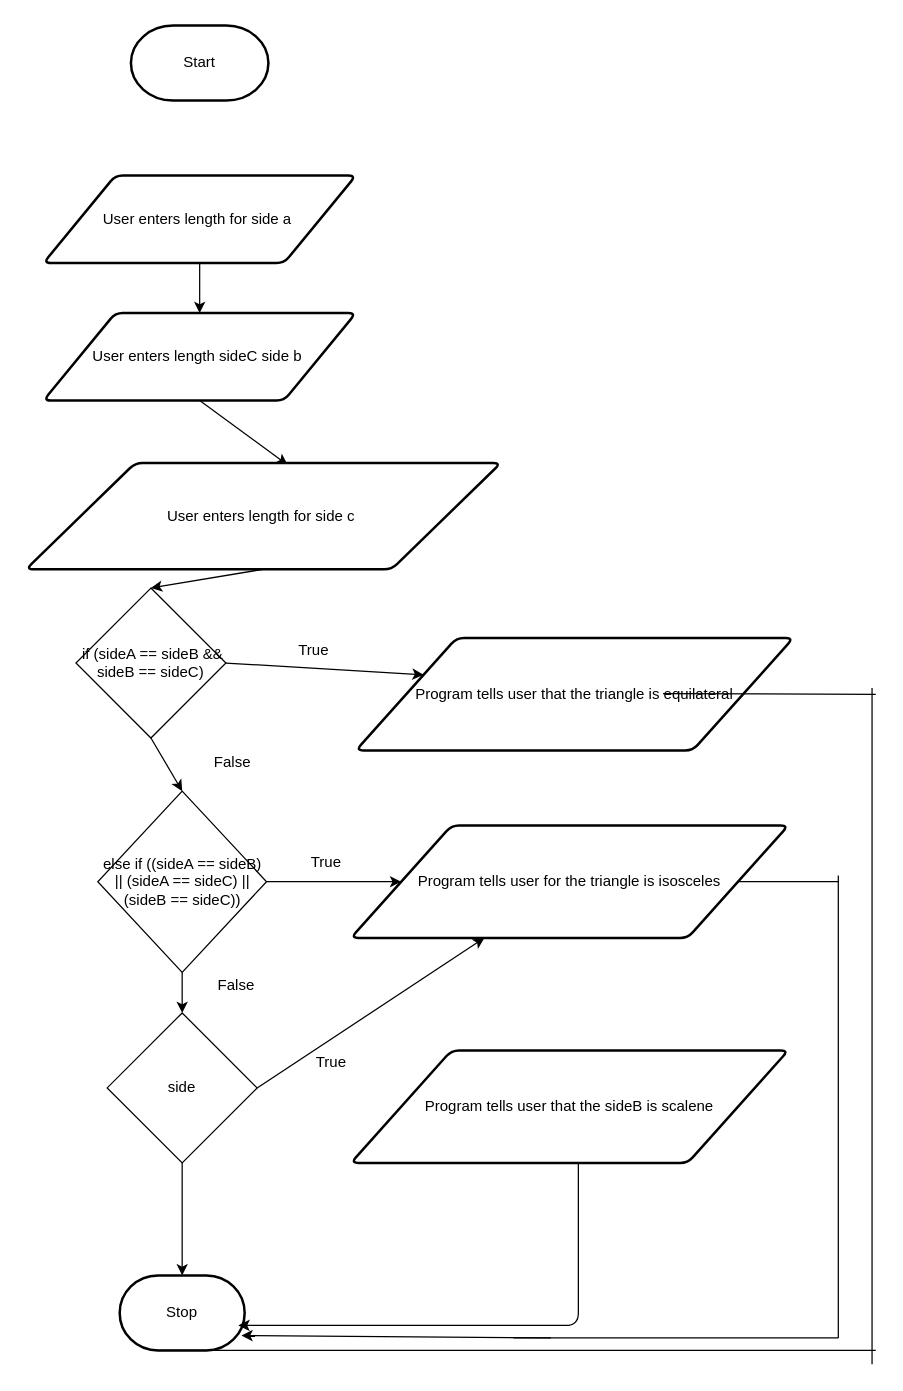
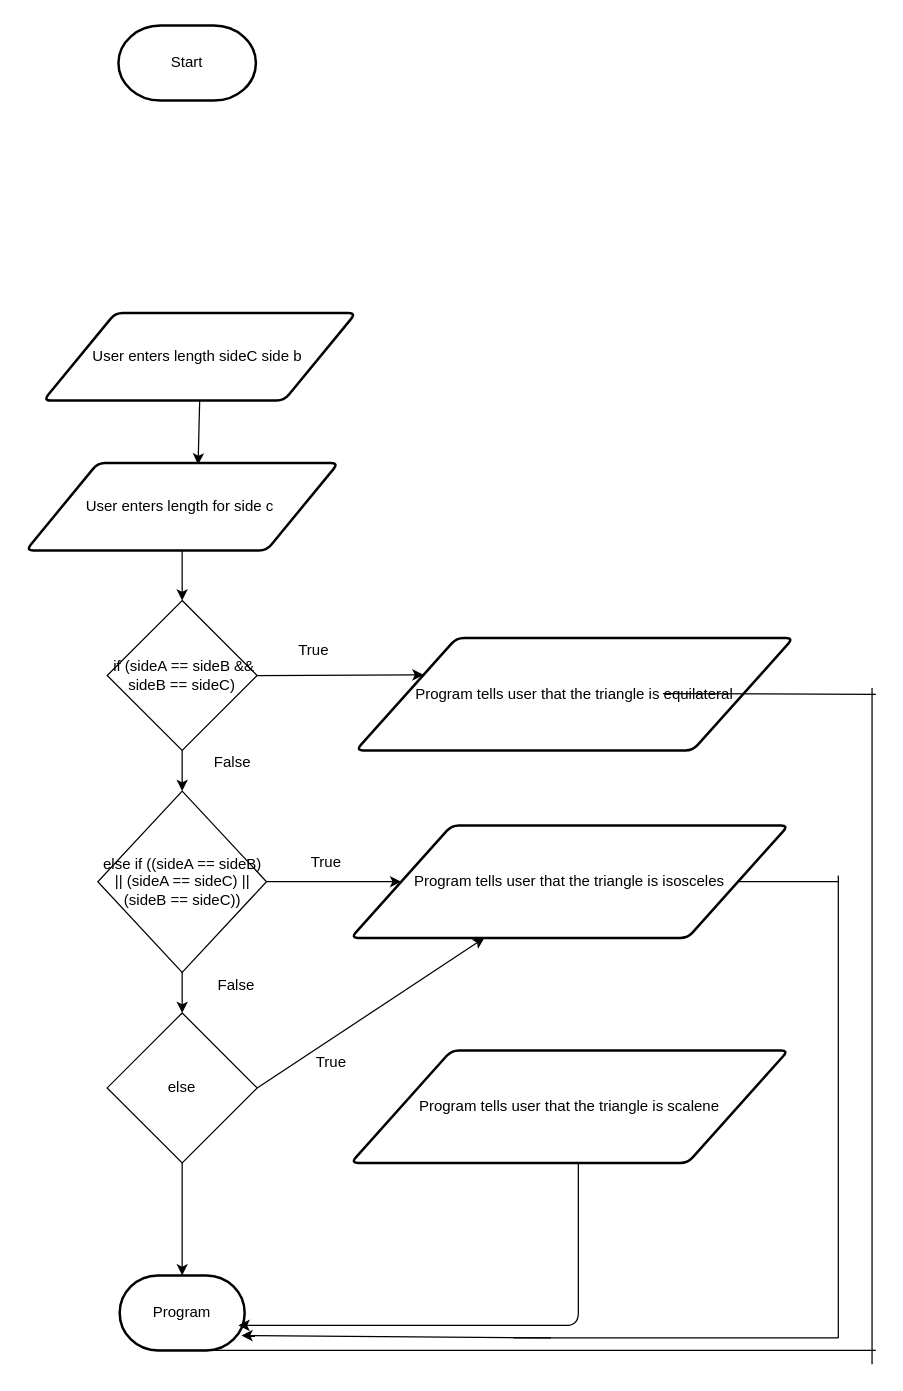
  <mxCell id="0" />
  <mxCell id="1" parent="0" />
- <mxCell id="2" value="Start" style="strokeWidth=2;html=1;shape=mxgraph.flowchart.terminator;whiteSpace=wrap;" parent="1" vertex="1"><mxGeometry x="104" y="20" width="110" height="60" as="geometry" /></mxCell>
- <mxCell id="3" value="" style="edgeStyle=none;html=1;" edge="1" parent="1" source="4" target="27"><mxGeometry relative="1" as="geometry" /></mxCell>
- <mxCell id="4" value="User enters length for side a&amp;nbsp;" style="shape=parallelogram;html=1;strokeWidth=2;perimeter=parallelogramPerimeter;whiteSpace=wrap;rounded=1;arcSize=12;size=0.23;" parent="1" vertex="1"><mxGeometry x="34" y="140" width="250" height="70" as="geometry" /></mxCell>
+ <mxCell id="2" value="Start" style="strokeWidth=2;html=1;shape=mxgraph.flowchart.terminator;whiteSpace=wrap;" parent="1" vertex="1"><mxGeometry x="94" y="20" width="110" height="60" as="geometry" /></mxCell>
  <mxCell id="5" value="Program tells user that the triangle is equilateral" style="shape=parallelogram;html=1;strokeWidth=2;perimeter=parallelogramPerimeter;whiteSpace=wrap;rounded=1;arcSize=12;size=0.23;" parent="1" vertex="1"><mxGeometry x="284" y="510" width="350" height="90" as="geometry" /></mxCell>
- <mxCell id="6" value="Stop" style="strokeWidth=2;html=1;shape=mxgraph.flowchart.terminator;whiteSpace=wrap;" parent="1" vertex="1"><mxGeometry x="95" y="1020" width="100" height="60" as="geometry" /></mxCell>
+ <mxCell id="6" value="Program" style="strokeWidth=2;html=1;shape=mxgraph.flowchart.terminator;whiteSpace=wrap;" parent="1" vertex="1"><mxGeometry x="95" y="1020" width="100" height="60" as="geometry" /></mxCell>
  <mxCell id="7" style="edgeStyle=none;html=1;exitX=1;exitY=0.5;exitDx=0;exitDy=0;entryX=0;entryY=0.25;entryDx=0;entryDy=0;" parent="1" source="9" target="5" edge="1"><mxGeometry relative="1" as="geometry"><mxPoint x="260" y="540" as="targetPoint" /></mxGeometry></mxCell>
  <mxCell id="8" style="edgeStyle=none;html=1;exitX=0.5;exitY=1;exitDx=0;exitDy=0;entryX=0.5;entryY=0;entryDx=0;entryDy=0;" parent="1" source="9" target="13" edge="1"><mxGeometry relative="1" as="geometry" /></mxCell>
- <mxCell id="9" value="&amp;nbsp;if (sideA == sideB &amp;amp;&amp;amp; sideB == sideC)" style="rhombus;whiteSpace=wrap;html=1;" parent="1" vertex="1"><mxGeometry x="60" y="470" width="120" height="120" as="geometry" /></mxCell>
- <mxCell id="10" value="Program tells user for the triangle is isosceles" style="shape=parallelogram;html=1;strokeWidth=2;perimeter=parallelogramPerimeter;whiteSpace=wrap;rounded=1;arcSize=12;size=0.23;" parent="1" vertex="1"><mxGeometry x="280" y="660" width="350" height="90" as="geometry" /></mxCell>
+ <mxCell id="9" value="&amp;nbsp;if (sideA == sideB &amp;amp;&amp;amp; sideB == sideC)" style="rhombus;whiteSpace=wrap;html=1;" parent="1" vertex="1"><mxGeometry x="85" y="480" width="120" height="120" as="geometry" /></mxCell>
+ <mxCell id="10" value="Program tells user that the triangle is isosceles" style="shape=parallelogram;html=1;strokeWidth=2;perimeter=parallelogramPerimeter;whiteSpace=wrap;rounded=1;arcSize=12;size=0.23;" parent="1" vertex="1"><mxGeometry x="280" y="660" width="350" height="90" as="geometry" /></mxCell>
  <mxCell id="11" style="edgeStyle=none;html=1;exitX=1;exitY=0.5;exitDx=0;exitDy=0;" parent="1" source="13" target="10" edge="1"><mxGeometry relative="1" as="geometry" /></mxCell>
  <mxCell id="12" style="edgeStyle=none;html=1;exitX=0.5;exitY=1;exitDx=0;exitDy=0;entryX=0.5;entryY=0;entryDx=0;entryDy=0;" parent="1" source="13" target="16" edge="1"><mxGeometry relative="1" as="geometry" /></mxCell>
  <mxCell id="13" value="else if ((sideA == sideB) || (sideA == sideC) || (sideB == sideC))" style="rhombus;whiteSpace=wrap;html=1;" parent="1" vertex="1"><mxGeometry x="77.5" y="632.5" width="135" height="145" as="geometry" /></mxCell>
  <mxCell id="14" style="edgeStyle=none;html=1;exitX=1;exitY=0.5;exitDx=0;exitDy=0;" parent="1" source="16" target="10" edge="1"><mxGeometry relative="1" as="geometry" /></mxCell>
  <mxCell id="15" style="edgeStyle=none;html=1;exitX=0.5;exitY=1;exitDx=0;exitDy=0;" edge="1" parent="1" source="16" target="6"><mxGeometry relative="1" as="geometry" /></mxCell>
- <mxCell id="16" value="side" style="rhombus;whiteSpace=wrap;html=1;" parent="1" vertex="1"><mxGeometry x="85" y="810" width="120" height="120" as="geometry" /></mxCell>
- <mxCell id="17" value="Program tells user that the sideB is scalene" style="shape=parallelogram;html=1;strokeWidth=2;perimeter=parallelogramPerimeter;whiteSpace=wrap;rounded=1;arcSize=12;size=0.23;" parent="1" vertex="1"><mxGeometry x="280" y="840" width="350" height="90" as="geometry" /></mxCell>
+ <mxCell id="16" value="else" style="rhombus;whiteSpace=wrap;html=1;" parent="1" vertex="1"><mxGeometry x="85" y="810" width="120" height="120" as="geometry" /></mxCell>
+ <mxCell id="17" value="Program tells user that the triangle is scalene" style="shape=parallelogram;html=1;strokeWidth=2;perimeter=parallelogramPerimeter;whiteSpace=wrap;rounded=1;arcSize=12;size=0.23;" parent="1" vertex="1"><mxGeometry x="280" y="840" width="350" height="90" as="geometry" /></mxCell>
  <mxCell id="18" style="edgeStyle=none;html=1;entryX=0.974;entryY=0.802;entryDx=0;entryDy=0;entryPerimeter=0;" parent="1" target="6" edge="1"><mxGeometry relative="1" as="geometry"><mxPoint x="230" y="1080" as="targetPoint" /><mxPoint x="440" y="1070" as="sourcePoint" /><Array as="points" /></mxGeometry></mxCell>
  <mxCell id="19" value="" style="endArrow=none;html=1;exitX=1;exitY=0.5;exitDx=0;exitDy=0;" parent="1" source="10" edge="1"><mxGeometry width="50" height="50" relative="1" as="geometry"><mxPoint x="560" y="735" as="sourcePoint" /><mxPoint x="670" y="705" as="targetPoint" /></mxGeometry></mxCell>
  <mxCell id="20" value="" style="endArrow=none;html=1;" parent="1" edge="1"><mxGeometry width="50" height="50" relative="1" as="geometry"><mxPoint x="670" y="700" as="sourcePoint" /><mxPoint x="670" y="1070" as="targetPoint" /></mxGeometry></mxCell>
  <mxCell id="21" value="" style="endArrow=none;html=1;exitX=1;exitY=0.5;exitDx=0;exitDy=0;" parent="1" edge="1"><mxGeometry width="50" height="50" relative="1" as="geometry"><mxPoint x="410" y="1070" as="sourcePoint" /><mxPoint x="670" y="1070" as="targetPoint" /></mxGeometry></mxCell>
  <mxCell id="22" style="edgeStyle=none;html=1;exitX=0.52;exitY=1.005;exitDx=0;exitDy=0;exitPerimeter=0;" parent="1" source="17" edge="1"><mxGeometry relative="1" as="geometry"><mxPoint x="190" y="1060" as="targetPoint" /><mxPoint x="425" y="940" as="sourcePoint" /><Array as="points"><mxPoint x="462" y="1060" /><mxPoint x="190" y="1060" /></Array></mxGeometry></mxCell>
  <mxCell id="23" value="" style="endArrow=none;html=1;exitX=1;exitY=0.5;exitDx=0;exitDy=0;" parent="1" edge="1"><mxGeometry width="50" height="50" relative="1" as="geometry"><mxPoint x="529.75" y="554.5" as="sourcePoint" /><mxPoint x="700" y="555" as="targetPoint" /></mxGeometry></mxCell>
  <mxCell id="24" value="" style="endArrow=none;html=1;" parent="1" edge="1"><mxGeometry width="50" height="50" relative="1" as="geometry"><mxPoint x="697" y="550" as="sourcePoint" /><mxPoint x="697" y="1091" as="targetPoint" /></mxGeometry></mxCell>
  <mxCell id="25" value="" style="endArrow=none;html=1;exitX=1;exitY=0.5;exitDx=0;exitDy=0;" parent="1" edge="1"><mxGeometry width="50" height="50" relative="1" as="geometry"><mxPoint x="120" y="1080" as="sourcePoint" /><mxPoint x="700" y="1080" as="targetPoint" /></mxGeometry></mxCell>
  <mxCell id="26" style="edgeStyle=none;html=1;exitX=0.5;exitY=1;exitDx=0;exitDy=0;entryX=0.551;entryY=0.017;entryDx=0;entryDy=0;entryPerimeter=0;" edge="1" parent="1" source="27" target="29"><mxGeometry relative="1" as="geometry" /></mxCell>
  <mxCell id="27" value="User enters length sideC side b&amp;nbsp;" style="shape=parallelogram;html=1;strokeWidth=2;perimeter=parallelogramPerimeter;whiteSpace=wrap;rounded=1;arcSize=12;size=0.23;" vertex="1" parent="1"><mxGeometry x="34" y="250" width="250" height="70" as="geometry" /></mxCell>
  <mxCell id="28" style="edgeStyle=none;html=1;exitX=0.5;exitY=1;exitDx=0;exitDy=0;entryX=0.5;entryY=0;entryDx=0;entryDy=0;" edge="1" parent="1" source="29" target="9"><mxGeometry relative="1" as="geometry" /></mxCell>
- <mxCell id="29" value="User enters length for side c&amp;nbsp;" style="shape=parallelogram;html=1;strokeWidth=2;perimeter=parallelogramPerimeter;whiteSpace=wrap;rounded=1;arcSize=12;size=0.23;" vertex="1" parent="1"><mxGeometry x="20" y="370" width="380" height="85" as="geometry" /></mxCell>
+ <mxCell id="29" value="User enters length for side c&amp;nbsp;" style="shape=parallelogram;html=1;strokeWidth=2;perimeter=parallelogramPerimeter;whiteSpace=wrap;rounded=1;arcSize=12;size=0.23;" vertex="1" parent="1"><mxGeometry x="20" y="370" width="250" height="70" as="geometry" /></mxCell>
  <mxCell id="30" value="True" style="text;html=1;resizable=0;autosize=1;align=center;verticalAlign=middle;points=[];fillColor=none;strokeColor=none;rounded=0;" vertex="1" parent="1"><mxGeometry x="230" y="510" width="40" height="20" as="geometry" /></mxCell>
  <mxCell id="31" value="True" style="text;html=1;resizable=0;autosize=1;align=center;verticalAlign=middle;points=[];fillColor=none;strokeColor=none;rounded=0;" vertex="1" parent="1"><mxGeometry x="240" y="680" width="40" height="20" as="geometry" /></mxCell>
  <mxCell id="32" value="True" style="text;html=1;resizable=0;autosize=1;align=center;verticalAlign=middle;points=[];fillColor=none;strokeColor=none;rounded=0;" vertex="1" parent="1"><mxGeometry x="244" y="840" width="40" height="20" as="geometry" /></mxCell>
  <mxCell id="33" value="False" style="text;html=1;resizable=0;autosize=1;align=center;verticalAlign=middle;points=[];fillColor=none;strokeColor=none;rounded=0;" vertex="1" parent="1"><mxGeometry x="160" y="600" width="50" height="20" as="geometry" /></mxCell>
  <mxCell id="34" value="False" style="text;html=1;resizable=0;autosize=1;align=center;verticalAlign=middle;points=[];fillColor=none;strokeColor=none;rounded=0;" vertex="1" parent="1"><mxGeometry x="162.5" y="777.5" width="50" height="20" as="geometry" /></mxCell>
